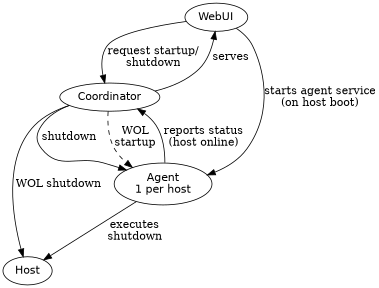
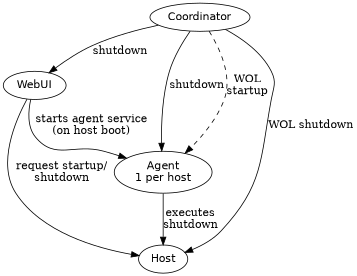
  digraph {
    rankdir=TB
    node [fontname=Helvetica shape=ellipse]
    n1 [label=WebUI]
    n2 [label=Coordinator]
    n3 [label="Agent\n1 per host"]
    n4 [label=Host]
-   n1 -> n2 [label="request startup/\nshutdown"]
+   n1 -> n4 [label="request startup/\nshutdown"]
    n1 -> n3 [label="starts agent service\n(on host boot)"]
-   n2 -> n1 [label=serves]
+   n2 -> n1 [label=shutdown]
    n2 -> n3 [label=shutdown]
    n2 -> n3 [label="WOL\nstartup" style=dashed]
    n2 -> n4 [label="WOL shutdown"]
-   n3 -> n2 [label="reports status\n(host online)"]
    n3 -> n4 [label="executes\nshutdown"]
  }
